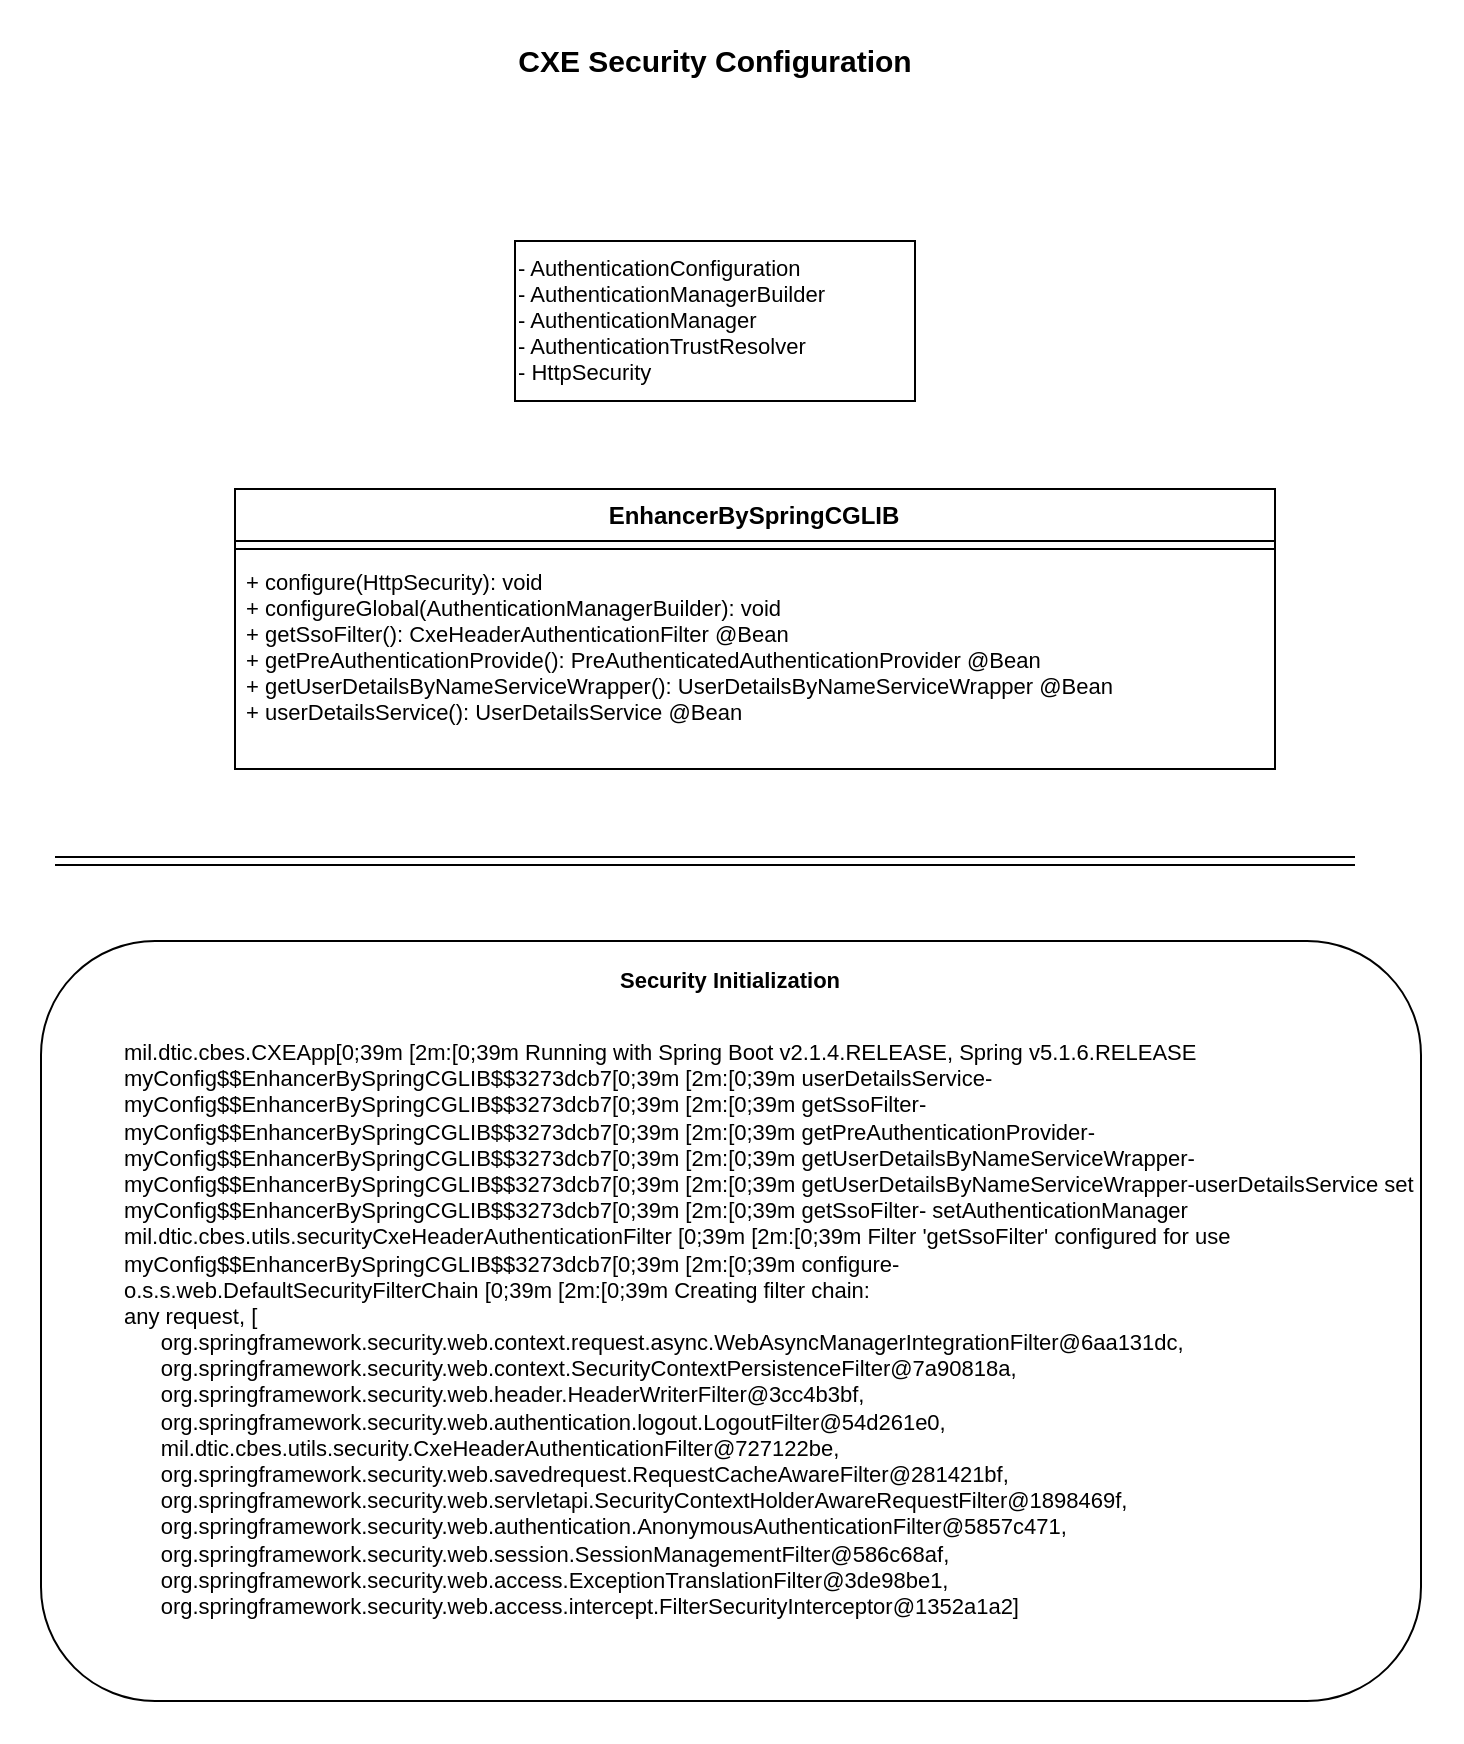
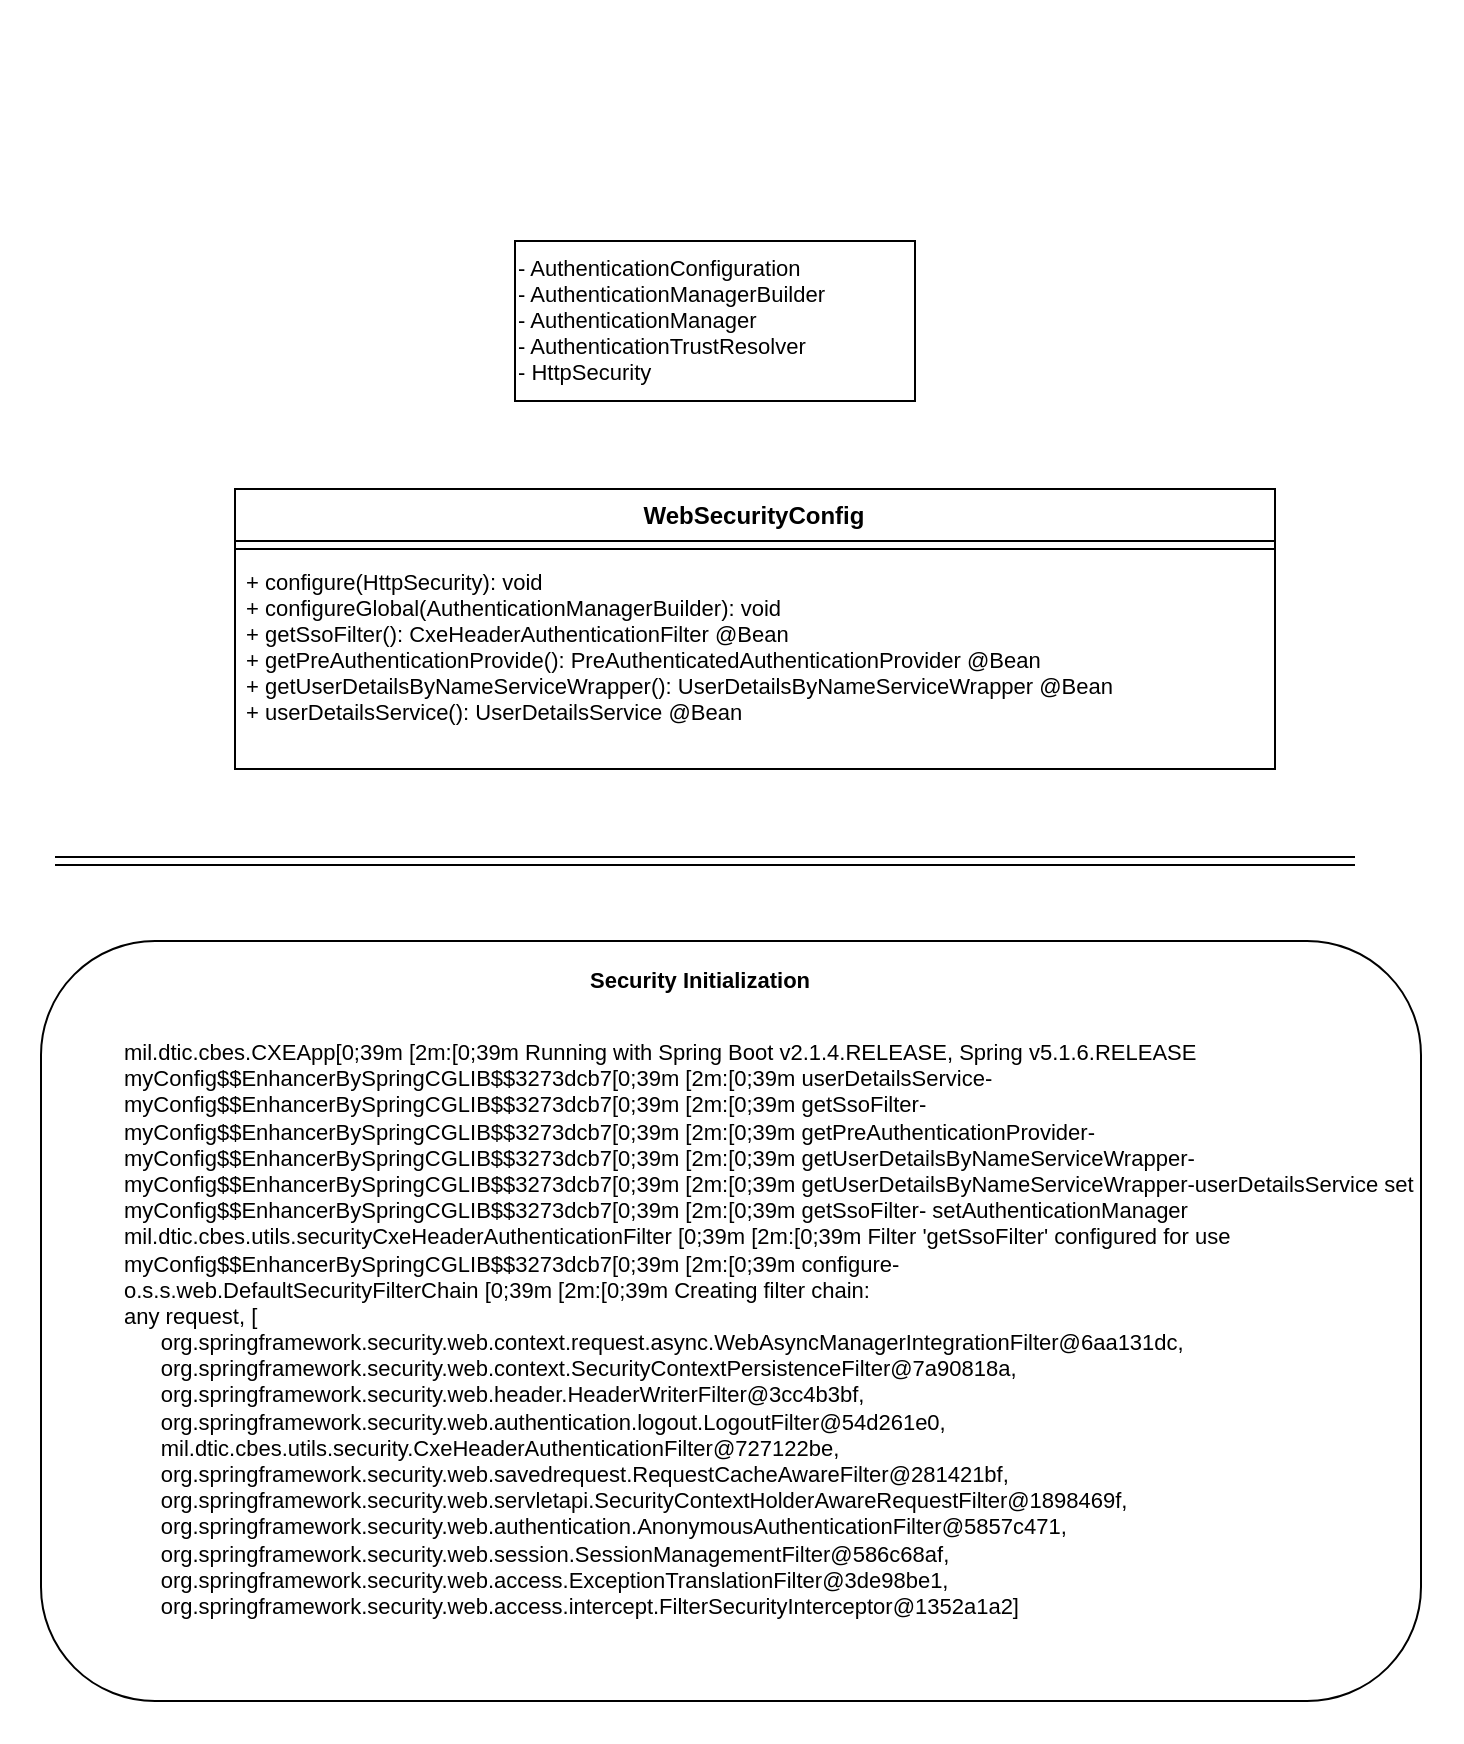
  <mxCell id="0" />
  <mxCell id="1" parent="0" />
- <mxCell id="2" value="EnhancerBySpringCGLIB" style="swimlane;fontStyle=1;align=center;verticalAlign=top;childLayout=stackLayout;horizontal=1;startSize=26;horizontalStack=0;resizeParent=1;resizeParentMax=0;resizeLast=0;collapsible=1;marginBottom=0;" vertex="1" parent="1"><mxGeometry x="117" y="244" width="520" height="140" as="geometry" /></mxCell>
+ <mxCell id="2" value="WebSecurityConfig" style="swimlane;fontStyle=1;align=center;verticalAlign=top;childLayout=stackLayout;horizontal=1;startSize=26;horizontalStack=0;resizeParent=1;resizeParentMax=0;resizeLast=0;collapsible=1;marginBottom=0;" vertex="1" parent="1"><mxGeometry x="117" y="244" width="520" height="140" as="geometry" /></mxCell>
  <mxCell id="3" value="" style="line;strokeWidth=1;fillColor=none;align=left;verticalAlign=middle;spacingTop=-1;spacingLeft=3;spacingRight=3;rotatable=0;labelPosition=right;points=[];portConstraint=eastwest;" vertex="1" parent="2"><mxGeometry y="26" width="520" height="8" as="geometry" /></mxCell>
  <mxCell id="4" value="+ configure(HttpSecurity): void&#10;+ configureGlobal(AuthenticationManagerBuilder): void&#10;+ getSsoFilter(): CxeHeaderAuthenticationFilter @Bean&#10;+ getPreAuthenticationProvide(): PreAuthenticatedAuthenticationProvider @Bean&#10;+ getUserDetailsByNameServiceWrapper(): UserDetailsByNameServiceWrapper @Bean&#10;+ userDetailsService(): UserDetailsService @Bean&#10;&#10;&#10;" style="text;strokeColor=none;fillColor=none;align=left;verticalAlign=top;spacingLeft=4;spacingRight=4;overflow=hidden;rotatable=0;points=[[0,0.5],[1,0.5]];portConstraint=eastwest;fontStyle=0;fontSize=11;" vertex="1" parent="2"><mxGeometry y="34" width="520" height="106" as="geometry" /></mxCell>
  <mxCell id="5" value="&lt;div style=&quot;font-size: 11px&quot; align=&quot;left&quot;&gt;&lt;font style=&quot;font-size: 11px&quot;&gt;- AuthenticationConfiguration&lt;/font&gt;&lt;/div&gt;&lt;div style=&quot;font-size: 11px&quot; align=&quot;left&quot;&gt;&lt;font style=&quot;font-size: 11px&quot;&gt;- AuthenticationManagerBuilder&lt;/font&gt;&lt;/div&gt;&lt;div style=&quot;font-size: 11px&quot; align=&quot;left&quot;&gt;&lt;font style=&quot;font-size: 11px&quot;&gt;- AuthenticationManager&lt;/font&gt;&lt;/div&gt;&lt;div style=&quot;font-size: 11px&quot; align=&quot;left&quot;&gt;&lt;font style=&quot;font-size: 11px&quot;&gt;- AuthenticationTrustResolver&lt;br&gt;&lt;/font&gt;&lt;/div&gt;&lt;div style=&quot;font-size: 11px&quot; align=&quot;left&quot;&gt;&lt;font style=&quot;font-size: 11px&quot;&gt;- HttpSecurity&lt;/font&gt;&lt;/div&gt;" style="html=1;fillColor=#ffffff;align=left;" vertex="1" parent="1"><mxGeometry x="257" y="120" width="200" height="80" as="geometry" /></mxCell>
  <mxCell id="6" value="" style="shape=link;html=1;fontSize=11;" edge="1" parent="1"><mxGeometry width="50" height="50" relative="1" as="geometry"><mxPoint x="27" y="430" as="sourcePoint" /><mxPoint x="677" y="430" as="targetPoint" /><Array as="points"><mxPoint x="347" y="430" /></Array></mxGeometry></mxCell>
  <mxCell id="7" value="" style="rounded=1;whiteSpace=wrap;html=1;fillColor=#ffffff;fontSize=11;" vertex="1" parent="1"><mxGeometry x="20" y="470" width="690" height="380" as="geometry" /></mxCell>
- <mxCell id="8" value="Security Initialization" style="text;html=1;strokeColor=none;fillColor=none;align=center;verticalAlign=middle;whiteSpace=wrap;rounded=0;fontSize=11;fontStyle=1" vertex="1" parent="1"><mxGeometry x="305" y="480" width="120" height="20" as="geometry" /></mxCell>
+ <mxCell id="8" value="Security Initialization" style="text;html=1;strokeColor=none;fillColor=none;align=center;verticalAlign=middle;whiteSpace=wrap;rounded=0;fontSize=11;fontStyle=1" vertex="1" parent="1"><mxGeometry x="290" y="480" width="120" height="20" as="geometry" /></mxCell>
  <mxCell id="9" value="&lt;div&gt;mil.dtic.cbes.CXEApp[0;39m [2m:[0;39m Running with Spring Boot v2.1.4.RELEASE, Spring v5.1.6.RELEASE&lt;/div&gt;&lt;div&gt;myConfig$$EnhancerBySpringCGLIB$$3273dcb7[0;39m [2m:[0;39m userDetailsService-&lt;/div&gt;&lt;div&gt;myConfig$$EnhancerBySpringCGLIB$$3273dcb7[0;39m [2m:[0;39m getSsoFilter-&lt;/div&gt;&lt;div&gt;myConfig$$EnhancerBySpringCGLIB$$3273dcb7[0;39m [2m:[0;39m getPreAuthenticationProvider-&lt;/div&gt;&lt;div&gt;myConfig$$EnhancerBySpringCGLIB$$3273dcb7[0;39m [2m:[0;39m getUserDetailsByNameServiceWrapper-&lt;/div&gt;&lt;div&gt;myConfig$$EnhancerBySpringCGLIB$$3273dcb7[0;39m [2m:[0;39m getUserDetailsByNameServiceWrapper-userDetailsService set&lt;/div&gt;&lt;div&gt;myConfig$$EnhancerBySpringCGLIB$$3273dcb7[0;39m [2m:[0;39m getSsoFilter- setAuthenticationManager&lt;/div&gt;&lt;div&gt;mil.dtic.cbes.utils.securityCxeHeaderAuthenticationFilter [0;39m [2m:[0;39m Filter 'getSsoFilter' configured for use&lt;/div&gt;&lt;div&gt;myConfig$$EnhancerBySpringCGLIB$$3273dcb7[0;39m [2m:[0;39m configure-&lt;/div&gt;&lt;div&gt;o.s.s.web.DefaultSecurityFilterChain    [0;39m [2m:[0;39m Creating filter chain: &lt;br&gt;&lt;/div&gt;&lt;div&gt;any request, [&lt;/div&gt;&lt;div&gt;&amp;nbsp;&amp;nbsp;&amp;nbsp;&amp;nbsp;&amp;nbsp; org.springframework.security.web.context.request.async.WebAsyncManagerIntegrationFilter@6aa131dc, &lt;br&gt;&lt;/div&gt;&lt;div&gt;&amp;nbsp;&amp;nbsp;&amp;nbsp;&amp;nbsp;&amp;nbsp; org.springframework.security.web.context.SecurityContextPersistenceFilter@7a90818a, &lt;br&gt;&lt;/div&gt;&lt;div&gt;&amp;nbsp;&amp;nbsp;&amp;nbsp;&amp;nbsp;&amp;nbsp; org.springframework.security.web.header.HeaderWriterFilter@3cc4b3bf, &lt;br&gt;&lt;/div&gt;&lt;div&gt;&amp;nbsp;&amp;nbsp;&amp;nbsp;&amp;nbsp;&amp;nbsp; org.springframework.security.web.authentication.logout.LogoutFilter@54d261e0, &lt;br&gt;&lt;/div&gt;&lt;div&gt;&amp;nbsp;&amp;nbsp;&amp;nbsp;&amp;nbsp;&amp;nbsp; mil.dtic.cbes.utils.security.CxeHeaderAuthenticationFilter@727122be, &lt;br&gt;&lt;/div&gt;&lt;div&gt;&amp;nbsp;&amp;nbsp;&amp;nbsp;&amp;nbsp;&amp;nbsp; org.springframework.security.web.savedrequest.RequestCacheAwareFilter@281421bf, &lt;br&gt;&lt;/div&gt;&lt;div&gt;&amp;nbsp;&amp;nbsp;&amp;nbsp;&amp;nbsp;&amp;nbsp; org.springframework.security.web.servletapi.SecurityContextHolderAwareRequestFilter@1898469f, &lt;br&gt;&lt;/div&gt;&lt;div&gt;&amp;nbsp;&amp;nbsp;&amp;nbsp;&amp;nbsp;&amp;nbsp; org.springframework.security.web.authentication.AnonymousAuthenticationFilter@5857c471, &lt;br&gt;&lt;/div&gt;&lt;div&gt;&amp;nbsp;&amp;nbsp;&amp;nbsp;&amp;nbsp;&amp;nbsp; org.springframework.security.web.session.SessionManagementFilter@586c68af, &lt;br&gt;&lt;/div&gt;&lt;div&gt;&amp;nbsp;&amp;nbsp;&amp;nbsp;&amp;nbsp;&amp;nbsp; org.springframework.security.web.access.ExceptionTranslationFilter@3de98be1, &lt;br&gt;&lt;/div&gt;&lt;div&gt;&amp;nbsp;&amp;nbsp;&amp;nbsp;&amp;nbsp;&amp;nbsp; org.springframework.security.web.access.intercept.FilterSecurityInterceptor@1352a1a2]&lt;/div&gt;" style="text;html=1;fontSize=11;aspect=fixed;" vertex="1" parent="1"><mxGeometry x="60" y="512.74" width="650" height="294.53" as="geometry" /></mxCell>
- <mxCell id="10" value="&lt;b style=&quot;font-size: 15px;&quot;&gt;&lt;font style=&quot;font-size: 15px;&quot;&gt;CXE Security Configuration&lt;/font&gt;&lt;/b&gt;" style="text;html=1;strokeColor=none;fillColor=none;align=center;verticalAlign=middle;whiteSpace=wrap;rounded=0;fontSize=15;" vertex="1" parent="1"><mxGeometry x="249.5" y="20" width="215" height="20" as="geometry" /></mxCell>
